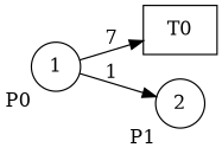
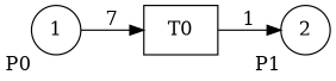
  digraph {
    fontname="DejaVu Serif"
    rankdir=LR
    node [fontname="DejaVu Serif" shape=circle]
    edge [fontname="DejaVu Serif"]
    n1 [label=1 xlabel=P0]
    n2 [label=T0 shape=rect]
    n3 [label=2 xlabel=P1]
    n1 -> n2 [label=7]
-   n1 -> n3 [label=1]
+   n2 -> n3 [label=1]
  }
